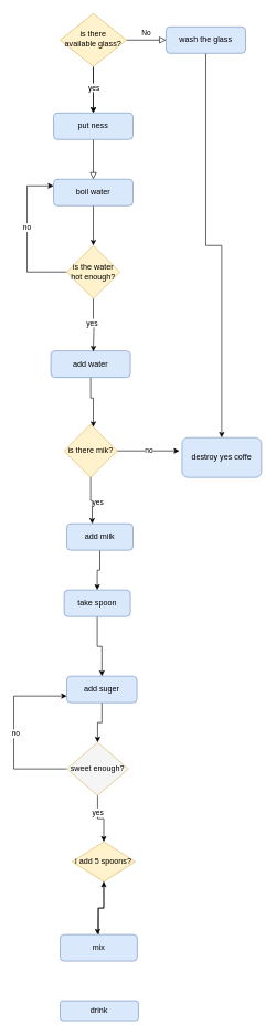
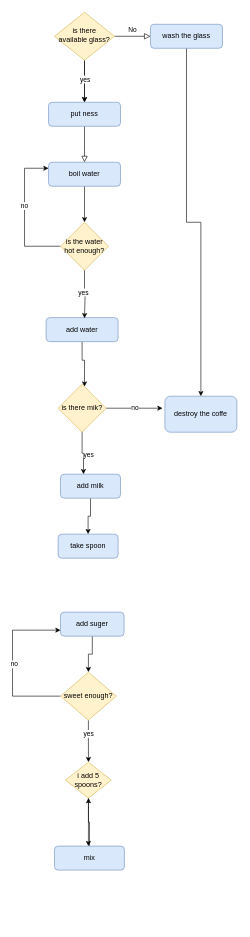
  <mxCell id="0" />
  <mxCell id="1" parent="0" />
  <mxCell id="2" value="No" style="edgeStyle=orthogonalEdgeStyle;rounded=0;html=1;jettySize=auto;orthogonalLoop=1;fontSize=11;endArrow=block;endFill=0;endSize=8;strokeWidth=1;shadow=0;labelBackgroundColor=none;" parent="1" source="6" target="8" edge="1"><mxGeometry y="10" relative="1" as="geometry"><mxPoint as="offset" /></mxGeometry></mxCell>
  <mxCell id="3" style="edgeStyle=orthogonalEdgeStyle;rounded=0;orthogonalLoop=1;jettySize=auto;html=1;exitX=0.5;exitY=1;exitDx=0;exitDy=0;entryX=0.5;entryY=0;entryDx=0;entryDy=0;" edge="1" parent="1" source="6" target="12"><mxGeometry relative="1" as="geometry" /></mxCell>
  <mxCell id="4" value="" style="edgeStyle=orthogonalEdgeStyle;rounded=0;orthogonalLoop=1;jettySize=auto;html=1;" edge="1" parent="1" source="6" target="12"><mxGeometry relative="1" as="geometry" /></mxCell>
  <mxCell id="5" value="yes" style="edgeLabel;html=1;align=center;verticalAlign=middle;resizable=0;points=[];" vertex="1" connectable="0" parent="4"><mxGeometry x="-0.101" relative="1" as="geometry"><mxPoint as="offset" /></mxGeometry></mxCell>
  <mxCell id="6" value="is there available glass?" style="rhombus;whiteSpace=wrap;html=1;shadow=0;fontFamily=Helvetica;fontSize=12;align=center;strokeWidth=1;spacing=6;spacingTop=-4;fillColor=#fff2cc;strokeColor=#d6b656;" parent="1" vertex="1"><mxGeometry x="90" y="20" width="100" height="80" as="geometry" /></mxCell>
  <mxCell id="7" style="edgeStyle=orthogonalEdgeStyle;rounded=0;orthogonalLoop=1;jettySize=auto;html=1;exitX=0.5;exitY=1;exitDx=0;exitDy=0;" edge="1" parent="1" source="8" target="29"><mxGeometry relative="1" as="geometry"><mxPoint x="300" y="140" as="targetPoint" /></mxGeometry></mxCell>
  <mxCell id="8" value="wash the glass" style="rounded=1;whiteSpace=wrap;html=1;fontSize=12;glass=0;strokeWidth=1;shadow=0;fillColor=#dae8fc;strokeColor=#6c8ebf;" parent="1" vertex="1"><mxGeometry x="250" y="40" width="120" height="40" as="geometry" /></mxCell>
  <mxCell id="9" value="" style="rounded=0;html=1;jettySize=auto;orthogonalLoop=1;fontSize=11;endArrow=block;endFill=0;endSize=8;strokeWidth=1;shadow=0;labelBackgroundColor=none;edgeStyle=orthogonalEdgeStyle;exitX=0.5;exitY=1;exitDx=0;exitDy=0;" parent="1" source="12" edge="1"><mxGeometry x="0.322" y="20" relative="1" as="geometry"><mxPoint as="offset" /><mxPoint x="140" y="240" as="sourcePoint" /><mxPoint x="140" y="270" as="targetPoint" /></mxGeometry></mxCell>
  <mxCell id="10" style="edgeStyle=orthogonalEdgeStyle;rounded=0;orthogonalLoop=1;jettySize=auto;html=1;exitX=0.5;exitY=1;exitDx=0;exitDy=0;entryX=0.5;entryY=0;entryDx=0;entryDy=0;" edge="1" parent="1" source="11" target="19"><mxGeometry relative="1" as="geometry" /></mxCell>
  <mxCell id="11" value="boil water" style="rounded=1;whiteSpace=wrap;html=1;fontSize=12;glass=0;strokeWidth=1;shadow=0;fillColor=#dae8fc;strokeColor=#6c8ebf;" parent="1" vertex="1"><mxGeometry x="80" y="270" width="120" height="40" as="geometry" /></mxCell>
  <mxCell id="12" value="put ness" style="rounded=1;whiteSpace=wrap;html=1;fontSize=12;glass=0;strokeWidth=1;shadow=0;fillColor=#dae8fc;strokeColor=#6c8ebf;" parent="1" vertex="1"><mxGeometry x="80" y="170" width="120" height="40" as="geometry" /></mxCell>
  <mxCell id="13" value="" style="edgeStyle=orthogonalEdgeStyle;rounded=0;orthogonalLoop=1;jettySize=auto;html=1;" edge="1" parent="1" source="14" target="26"><mxGeometry relative="1" as="geometry"><Array as="points"><mxPoint x="136" y="600" /><mxPoint x="140" y="600" /></Array></mxGeometry></mxCell>
  <mxCell id="14" value="add water" style="rounded=1;whiteSpace=wrap;html=1;fontSize=12;glass=0;strokeWidth=1;shadow=0;fillColor=#dae8fc;strokeColor=#6c8ebf;" vertex="1" parent="1"><mxGeometry x="76" y="529" width="120" height="40" as="geometry" /></mxCell>
  <mxCell id="15" style="edgeStyle=orthogonalEdgeStyle;rounded=0;orthogonalLoop=1;jettySize=auto;html=1;entryX=0;entryY=0.25;entryDx=0;entryDy=0;" edge="1" parent="1" source="19" target="11"><mxGeometry relative="1" as="geometry"><mxPoint x="70" y="280" as="targetPoint" /><Array as="points"><mxPoint x="40" y="410" /><mxPoint x="40" y="280" /></Array></mxGeometry></mxCell>
  <mxCell id="16" value="no" style="edgeLabel;html=1;align=center;verticalAlign=middle;resizable=0;points=[];" vertex="1" connectable="0" parent="15"><mxGeometry x="0.109" y="1" relative="1" as="geometry"><mxPoint as="offset" /></mxGeometry></mxCell>
  <mxCell id="17" style="edgeStyle=orthogonalEdgeStyle;rounded=0;orthogonalLoop=1;jettySize=auto;html=1;exitX=0.5;exitY=1;exitDx=0;exitDy=0;" edge="1" parent="1" source="19"><mxGeometry relative="1" as="geometry"><mxPoint x="140" y="530" as="targetPoint" /><Array as="points"><mxPoint x="140" y="490" /><mxPoint x="141" y="490" /></Array></mxGeometry></mxCell>
  <mxCell id="18" value="yes" style="edgeLabel;html=1;align=center;verticalAlign=middle;resizable=0;points=[];" vertex="1" connectable="0" parent="17"><mxGeometry x="-0.099" y="-3" relative="1" as="geometry"><mxPoint as="offset" /></mxGeometry></mxCell>
  <mxCell id="19" value="is the water hot enough?" style="rhombus;whiteSpace=wrap;html=1;fillColor=#fff2cc;strokeColor=#d6b656;" vertex="1" parent="1"><mxGeometry x="100" y="370" width="80" height="80" as="geometry" /></mxCell>
  <mxCell id="20" style="edgeStyle=orthogonalEdgeStyle;rounded=0;orthogonalLoop=1;jettySize=auto;html=1;exitX=0.5;exitY=1;exitDx=0;exitDy=0;" edge="1" parent="1" source="26"><mxGeometry relative="1" as="geometry"><mxPoint x="140" y="690" as="targetPoint" /><Array as="points"><mxPoint x="140" y="650" /><mxPoint x="141" y="650" /></Array></mxGeometry></mxCell>
  <mxCell id="21" value="yes" style="edgeLabel;html=1;align=center;verticalAlign=middle;resizable=0;points=[];" vertex="1" connectable="0" parent="20"><mxGeometry x="-0.317" relative="1" as="geometry"><mxPoint as="offset" /></mxGeometry></mxCell>
  <mxCell id="22" style="edgeStyle=orthogonalEdgeStyle;rounded=0;orthogonalLoop=1;jettySize=auto;html=1;entryX=0.383;entryY=0;entryDx=0;entryDy=0;entryPerimeter=0;" edge="1" parent="1" source="26" target="28"><mxGeometry relative="1" as="geometry"><mxPoint x="140" y="760" as="targetPoint" /></mxGeometry></mxCell>
  <mxCell id="23" value="yes" style="edgeLabel;html=1;align=center;verticalAlign=middle;resizable=0;points=[];" vertex="1" connectable="0" parent="22"><mxGeometry x="0.01" y="4" relative="1" as="geometry"><mxPoint x="4" y="2" as="offset" /></mxGeometry></mxCell>
  <mxCell id="24" style="edgeStyle=orthogonalEdgeStyle;rounded=0;orthogonalLoop=1;jettySize=auto;html=1;exitX=1;exitY=0.5;exitDx=0;exitDy=0;" edge="1" parent="1" source="26"><mxGeometry relative="1" as="geometry"><mxPoint x="270" y="680" as="targetPoint" /></mxGeometry></mxCell>
  <mxCell id="25" value="no" style="edgeLabel;html=1;align=center;verticalAlign=middle;resizable=0;points=[];" vertex="1" connectable="0" parent="24"><mxGeometry x="-0.012" y="2" relative="1" as="geometry"><mxPoint x="-2" y="-2" as="offset" /></mxGeometry></mxCell>
  <mxCell id="26" value="is there mik?" style="rhombus;whiteSpace=wrap;html=1;fillColor=#fff2cc;strokeColor=#d6b656;" vertex="1" parent="1"><mxGeometry x="96" y="640" width="80" height="80" as="geometry" /></mxCell>
  <mxCell id="27" style="edgeStyle=orthogonalEdgeStyle;rounded=0;orthogonalLoop=1;jettySize=auto;html=1;exitX=0.5;exitY=1;exitDx=0;exitDy=0;entryX=0.5;entryY=0;entryDx=0;entryDy=0;" edge="1" parent="1" source="28" target="31"><mxGeometry relative="1" as="geometry" /></mxCell>
  <mxCell id="28" value="add milk" style="rounded=1;whiteSpace=wrap;html=1;fillColor=#dae8fc;strokeColor=#6c8ebf;" vertex="1" parent="1"><mxGeometry x="100" y="790" width="100" height="40" as="geometry" /></mxCell>
- <mxCell id="29" value="destroy yes coffe" style="rounded=1;whiteSpace=wrap;html=1;fillColor=#dae8fc;strokeColor=#6c8ebf;" vertex="1" parent="1"><mxGeometry x="274" y="660" width="120" height="60" as="geometry" /></mxCell>
- <mxCell id="30" style="edgeStyle=orthogonalEdgeStyle;rounded=0;orthogonalLoop=1;jettySize=auto;html=1;exitX=0.5;exitY=1;exitDx=0;exitDy=0;entryX=0.5;entryY=0;entryDx=0;entryDy=0;" edge="1" parent="1" source="31" target="33"><mxGeometry relative="1" as="geometry" /></mxCell>
+ <mxCell id="29" value="destroy the coffe" style="rounded=1;whiteSpace=wrap;html=1;fillColor=#dae8fc;strokeColor=#6c8ebf;" vertex="1" parent="1"><mxGeometry x="274" y="660" width="120" height="60" as="geometry" /></mxCell>
  <mxCell id="31" value="take spoon" style="rounded=1;whiteSpace=wrap;html=1;fillColor=#dae8fc;strokeColor=#6c8ebf;" vertex="1" parent="1"><mxGeometry x="96" y="890" width="100" height="40" as="geometry" /></mxCell>
  <mxCell id="32" style="edgeStyle=orthogonalEdgeStyle;rounded=0;orthogonalLoop=1;jettySize=auto;html=1;exitX=0.5;exitY=1;exitDx=0;exitDy=0;" edge="1" parent="1" source="33" target="38"><mxGeometry relative="1" as="geometry" /></mxCell>
  <mxCell id="33" value="add suger" style="rounded=1;whiteSpace=wrap;html=1;fillColor=#dae8fc;strokeColor=#6c8ebf;" vertex="1" parent="1"><mxGeometry x="100" y="1020" width="106" height="40" as="geometry" /></mxCell>
  <mxCell id="34" style="edgeStyle=orthogonalEdgeStyle;rounded=0;orthogonalLoop=1;jettySize=auto;html=1;entryX=0;entryY=0.75;entryDx=0;entryDy=0;" edge="1" parent="1" source="38" target="33"><mxGeometry relative="1" as="geometry"><Array as="points"><mxPoint x="20" y="1160" /><mxPoint x="20" y="1050" /></Array></mxGeometry></mxCell>
  <mxCell id="35" value="no" style="edgeLabel;html=1;align=center;verticalAlign=middle;resizable=0;points=[];" vertex="1" connectable="0" parent="34"><mxGeometry x="-0.011" y="-2" relative="1" as="geometry"><mxPoint as="offset" /></mxGeometry></mxCell>
  <mxCell id="36" style="edgeStyle=orthogonalEdgeStyle;rounded=0;orthogonalLoop=1;jettySize=auto;html=1;" edge="1" parent="1" source="38" target="40"><mxGeometry relative="1" as="geometry"><mxPoint x="146.5" y="1270" as="targetPoint" /></mxGeometry></mxCell>
  <mxCell id="37" value="yes" style="edgeLabel;html=1;align=center;verticalAlign=middle;resizable=0;points=[];" vertex="1" connectable="0" parent="36"><mxGeometry x="-0.359" relative="1" as="geometry"><mxPoint as="offset" /></mxGeometry></mxCell>
- <mxCell id="38" value="sweet enough?" style="rhombus;whiteSpace=wrap;html=1;fillColor=#f5f5f5;strokeColor=#d6b656;" vertex="1" parent="1"><mxGeometry x="100" y="1120" width="93" height="80" as="geometry" /></mxCell>
+ <mxCell id="38" value="sweet enough?" style="rhombus;whiteSpace=wrap;html=1;fillColor=#fff2cc;strokeColor=#d6b656;" vertex="1" parent="1"><mxGeometry x="100" y="1120" width="93" height="80" as="geometry" /></mxCell>
  <mxCell id="39" style="edgeStyle=orthogonalEdgeStyle;rounded=0;orthogonalLoop=1;jettySize=auto;html=1;" edge="1" parent="1" source="40"><mxGeometry relative="1" as="geometry"><mxPoint x="146.5" y="1410" as="targetPoint" /></mxGeometry></mxCell>
- <mxCell id="40" value="i add 5 spoons?" style="rhombus;whiteSpace=wrap;html=1;fillColor=#fff2cc;strokeColor=#d6b656;" vertex="1" parent="1"><mxGeometry x="108.25" y="1270" width="95" height="60" as="geometry" /></mxCell>
+ <mxCell id="40" value="i add 5 spoons?" style="rhombus;whiteSpace=wrap;html=1;fillColor=#fff2cc;strokeColor=#d6b656;" vertex="1" parent="1"><mxGeometry x="108.25" y="1270" width="76.5" height="60" as="geometry" /></mxCell>
  <mxCell id="41" style="edgeStyle=orthogonalEdgeStyle;rounded=0;orthogonalLoop=1;jettySize=auto;html=1;" edge="1" parent="1" source="42" target="40"><mxGeometry relative="1" as="geometry"><mxPoint x="148.25" y="1500" as="targetPoint" /></mxGeometry></mxCell>
  <mxCell id="42" value="mix" style="rounded=1;whiteSpace=wrap;html=1;fillColor=#dae8fc;strokeColor=#6c8ebf;" vertex="1" parent="1"><mxGeometry x="90" y="1410" width="116.5" height="40" as="geometry" /></mxCell>
- <mxCell id="43" value="drink" style="rounded=1;whiteSpace=wrap;html=1;fillColor=#dae8fc;strokeColor=#6c8ebf;" vertex="1" parent="1"><mxGeometry x="90" y="1510" width="118.25" height="30" as="geometry" /></mxCell>
